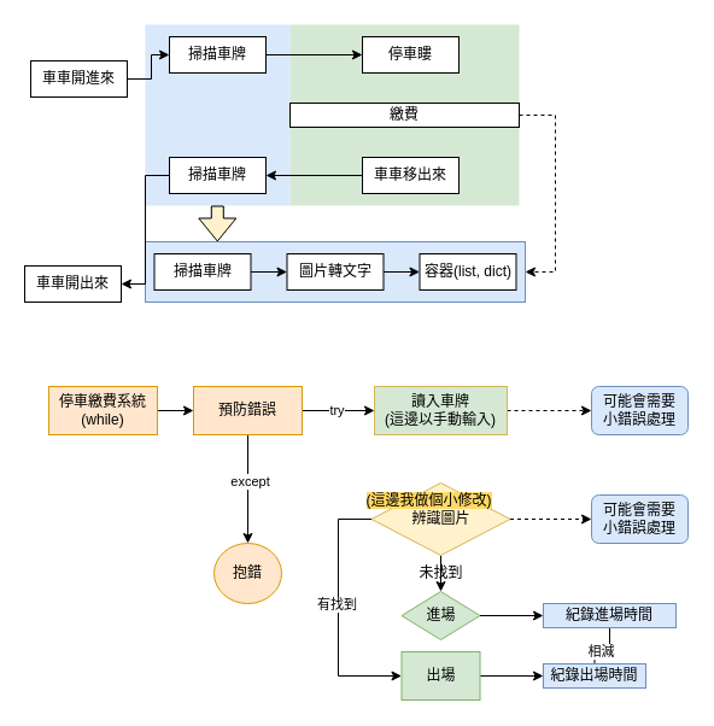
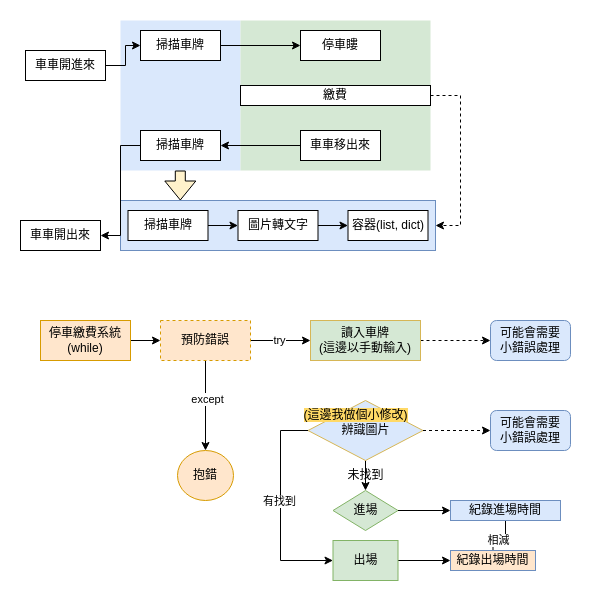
  <mxCell id="0" />
  <mxCell id="1" parent="0" />
  <mxCell id="2" value="" style="rounded=0;whiteSpace=wrap;html=1;fillColor=#dae8fc;strokeColor=#6c8ebf;" vertex="1" parent="1"><mxGeometry x="120" y="200" width="315" height="50" as="geometry" /></mxCell>
  <mxCell id="3" value="" style="rounded=0;whiteSpace=wrap;html=1;dashed=1;fillColor=#dae8fc;strokeColor=none;" vertex="1" parent="1"><mxGeometry x="120" y="20" width="120" height="150" as="geometry" /></mxCell>
  <mxCell id="4" value="" style="rounded=0;whiteSpace=wrap;html=1;dashed=1;fillColor=#d5e8d4;strokeColor=none;" vertex="1" parent="1"><mxGeometry x="240" y="20" width="190" height="150" as="geometry" /></mxCell>
  <mxCell id="5" style="edgeStyle=orthogonalEdgeStyle;rounded=0;orthogonalLoop=1;jettySize=auto;html=1;entryX=0;entryY=0.5;entryDx=0;entryDy=0;" edge="1" parent="1" source="6" target="8"><mxGeometry relative="1" as="geometry" /></mxCell>
  <mxCell id="6" value="車車開進來" style="rounded=0;whiteSpace=wrap;html=1;" vertex="1" parent="1"><mxGeometry x="25" y="50" width="80" height="30" as="geometry" /></mxCell>
  <mxCell id="7" style="edgeStyle=orthogonalEdgeStyle;rounded=0;orthogonalLoop=1;jettySize=auto;html=1;entryX=0;entryY=0.5;entryDx=0;entryDy=0;" edge="1" parent="1" source="8" target="11"><mxGeometry relative="1" as="geometry" /></mxCell>
  <mxCell id="8" value="掃描車牌" style="rounded=0;whiteSpace=wrap;html=1;" vertex="1" parent="1"><mxGeometry x="140" y="30" width="80" height="30" as="geometry" /></mxCell>
  <mxCell id="9" style="edgeStyle=orthogonalEdgeStyle;rounded=0;orthogonalLoop=1;jettySize=auto;html=1;entryX=1;entryY=0.5;entryDx=0;entryDy=0;" edge="1" parent="1" source="10" target="16"><mxGeometry relative="1" as="geometry" /></mxCell>
  <mxCell id="10" value="掃描車牌" style="rounded=0;whiteSpace=wrap;html=1;" vertex="1" parent="1"><mxGeometry x="140" y="130" width="80" height="30" as="geometry" /></mxCell>
  <mxCell id="11" value="停車瞜" style="rounded=0;whiteSpace=wrap;html=1;" vertex="1" parent="1"><mxGeometry x="300" y="30" width="80" height="30" as="geometry" /></mxCell>
  <mxCell id="12" style="edgeStyle=orthogonalEdgeStyle;rounded=0;orthogonalLoop=1;jettySize=auto;html=1;entryX=1;entryY=0.5;entryDx=0;entryDy=0;exitX=1;exitY=0.5;exitDx=0;exitDy=0;dashed=1;" edge="1" parent="1" source="13" target="2"><mxGeometry relative="1" as="geometry"><Array as="points"><mxPoint x="460" y="95" /><mxPoint x="460" y="225" /></Array></mxGeometry></mxCell>
  <mxCell id="13" value="繳費" style="rounded=0;whiteSpace=wrap;html=1;" vertex="1" parent="1"><mxGeometry x="240" y="85" width="190" height="20" as="geometry" /></mxCell>
  <mxCell id="14" style="edgeStyle=orthogonalEdgeStyle;rounded=0;orthogonalLoop=1;jettySize=auto;html=1;entryX=1;entryY=0.5;entryDx=0;entryDy=0;" edge="1" parent="1" source="15" target="10"><mxGeometry relative="1" as="geometry" /></mxCell>
  <mxCell id="15" value="車車移出來" style="rounded=0;whiteSpace=wrap;html=1;" vertex="1" parent="1"><mxGeometry x="300" y="130" width="80" height="30" as="geometry" /></mxCell>
  <mxCell id="16" value="車車開出來" style="rounded=0;whiteSpace=wrap;html=1;" vertex="1" parent="1"><mxGeometry x="20" y="220" width="80" height="30" as="geometry" /></mxCell>
  <mxCell id="17" style="edgeStyle=orthogonalEdgeStyle;rounded=0;orthogonalLoop=1;jettySize=auto;html=1;" edge="1" parent="1" source="18" target="20"><mxGeometry relative="1" as="geometry" /></mxCell>
  <mxCell id="18" value="掃描車牌" style="rounded=0;whiteSpace=wrap;html=1;" vertex="1" parent="1"><mxGeometry x="127.5" y="210" width="80" height="30" as="geometry" /></mxCell>
  <mxCell id="19" style="edgeStyle=orthogonalEdgeStyle;rounded=0;orthogonalLoop=1;jettySize=auto;html=1;entryX=0;entryY=0.5;entryDx=0;entryDy=0;" edge="1" parent="1" source="20" target="21"><mxGeometry relative="1" as="geometry" /></mxCell>
  <mxCell id="20" value="圖片轉文字" style="rounded=0;whiteSpace=wrap;html=1;" vertex="1" parent="1"><mxGeometry x="237.5" y="210" width="80" height="30" as="geometry" /></mxCell>
  <mxCell id="21" value="容器(list, dict)" style="rounded=0;whiteSpace=wrap;html=1;" vertex="1" parent="1"><mxGeometry x="347.5" y="210" width="80" height="30" as="geometry" /></mxCell>
  <mxCell id="22" value="" style="shape=flexArrow;endArrow=classic;html=1;rounded=0;fillColor=#fff2cc;strokeColor=default;" edge="1" parent="1"><mxGeometry width="50" height="50" relative="1" as="geometry"><mxPoint x="179.8" y="170" as="sourcePoint" /><mxPoint x="179.8" y="200" as="targetPoint" /></mxGeometry></mxCell>
  <mxCell id="23" style="edgeStyle=orthogonalEdgeStyle;rounded=0;orthogonalLoop=1;jettySize=auto;html=1;" edge="1" parent="1" source="24" target="30"><mxGeometry relative="1" as="geometry" /></mxCell>
  <mxCell id="24" value="停車繳費系統&lt;div&gt;(while)&lt;/div&gt;" style="rounded=0;whiteSpace=wrap;html=1;fillColor=#ffe6cc;strokeColor=#d79b00;" vertex="1" parent="1"><mxGeometry x="40" y="320" width="90" height="40" as="geometry" /></mxCell>
  <mxCell id="25" value="抱錯" style="ellipse;whiteSpace=wrap;html=1;fillColor=#ffe6cc;strokeColor=#d79b00;" vertex="1" parent="1"><mxGeometry x="177" y="450" width="56" height="50" as="geometry" /></mxCell>
  <mxCell id="26" style="edgeStyle=orthogonalEdgeStyle;rounded=0;orthogonalLoop=1;jettySize=auto;html=1;entryX=0;entryY=0.5;entryDx=0;entryDy=0;" edge="1" parent="1" source="30" target="32"><mxGeometry relative="1" as="geometry" /></mxCell>
  <mxCell id="27" value="try" style="edgeLabel;html=1;align=center;verticalAlign=middle;resizable=0;points=[];" vertex="1" connectable="0" parent="26"><mxGeometry x="-0.052" y="1" relative="1" as="geometry"><mxPoint as="offset" /></mxGeometry></mxCell>
  <mxCell id="28" style="edgeStyle=orthogonalEdgeStyle;rounded=0;orthogonalLoop=1;jettySize=auto;html=1;" edge="1" parent="1" source="30" target="25"><mxGeometry relative="1" as="geometry" /></mxCell>
  <mxCell id="29" value="except" style="edgeLabel;html=1;align=center;verticalAlign=middle;resizable=0;points=[];" vertex="1" connectable="0" parent="28"><mxGeometry x="-0.16" y="1" relative="1" as="geometry"><mxPoint as="offset" /></mxGeometry></mxCell>
- <mxCell id="30" value="預防錯誤" style="rounded=0;whiteSpace=wrap;html=1;fillColor=#ffe6cc;strokeColor=#d79b00;" vertex="1" parent="1"><mxGeometry x="160" y="320" width="90" height="40" as="geometry" /></mxCell>
+ <mxCell id="30" value="預防錯誤" style="rounded=0;whiteSpace=wrap;html=1;fillColor=#ffe6cc;strokeColor=#d79b00;dashed=1;" vertex="1" parent="1"><mxGeometry x="160" y="320" width="90" height="40" as="geometry" /></mxCell>
  <mxCell id="31" style="edgeStyle=orthogonalEdgeStyle;rounded=0;orthogonalLoop=1;jettySize=auto;html=1;dashed=1;" edge="1" parent="1" source="32" target="33"><mxGeometry relative="1" as="geometry" /></mxCell>
  <mxCell id="32" value="讀入車牌&lt;div&gt;(這邊以手動輸入)&lt;/div&gt;" style="rounded=0;whiteSpace=wrap;html=1;fillColor=#d5e8d4;strokeColor=#d6b656;" vertex="1" parent="1"><mxGeometry x="310" y="320" width="110" height="40" as="geometry" /></mxCell>
  <mxCell id="33" value="可能會需要&lt;br&gt;小錯誤處理" style="rounded=1;whiteSpace=wrap;html=1;fillColor=#dae8fc;strokeColor=#6c8ebf;" vertex="1" parent="1"><mxGeometry x="490" y="320" width="80" height="40" as="geometry" /></mxCell>
  <mxCell id="34" value="可能會需要&lt;br&gt;小錯誤處理" style="rounded=1;whiteSpace=wrap;html=1;fillColor=#dae8fc;strokeColor=#6c8ebf;" vertex="1" parent="1"><mxGeometry x="490" y="410" width="80" height="40" as="geometry" /></mxCell>
  <mxCell id="35" style="edgeStyle=orthogonalEdgeStyle;rounded=0;orthogonalLoop=1;jettySize=auto;html=1;entryX=0;entryY=0.5;entryDx=0;entryDy=0;" edge="1" parent="1" source="36" target="48"><mxGeometry relative="1" as="geometry" /></mxCell>
  <mxCell id="36" value="進場" style="rhombus;whiteSpace=wrap;html=1;fillColor=#d5e8d4;strokeColor=#82b366;" vertex="1" parent="1"><mxGeometry x="332.5" y="490" width="65" height="40" as="geometry" /></mxCell>
  <mxCell id="37" style="edgeStyle=orthogonalEdgeStyle;rounded=0;orthogonalLoop=1;jettySize=auto;html=1;entryX=0;entryY=0.5;entryDx=0;entryDy=0;dashed=1;" edge="1" parent="1" source="41" target="34"><mxGeometry relative="1" as="geometry" /></mxCell>
  <mxCell id="38" style="edgeStyle=orthogonalEdgeStyle;rounded=0;orthogonalLoop=1;jettySize=auto;html=1;entryX=0;entryY=0.5;entryDx=0;entryDy=0;" edge="1" parent="1" source="41" target="44"><mxGeometry relative="1" as="geometry"><mxPoint x="330" y="580" as="targetPoint" /><Array as="points"><mxPoint x="280" y="430" /><mxPoint x="280" y="560" /></Array></mxGeometry></mxCell>
  <mxCell id="39" value="有找到" style="edgeLabel;html=1;align=center;verticalAlign=middle;resizable=0;points=[];" vertex="1" connectable="0" parent="38"><mxGeometry x="0.162" y="-1" relative="1" as="geometry"><mxPoint x="-1" y="-24" as="offset" /></mxGeometry></mxCell>
  <mxCell id="40" style="edgeStyle=orthogonalEdgeStyle;rounded=0;orthogonalLoop=1;jettySize=auto;html=1;" edge="1" parent="1" source="41" target="36"><mxGeometry relative="1" as="geometry" /></mxCell>
- <mxCell id="41" value="辨識圖片" style="rhombus;whiteSpace=wrap;html=1;fillColor=#fff2cc;strokeColor=#d6b656;" vertex="1" parent="1"><mxGeometry x="307.5" y="400" width="115" height="60" as="geometry" /></mxCell>
+ <mxCell id="41" value="辨識圖片" style="rhombus;whiteSpace=wrap;html=1;fillColor=#dae8fc;strokeColor=#d6b656;" vertex="1" parent="1"><mxGeometry x="307.5" y="400" width="115" height="60" as="geometry" /></mxCell>
  <mxCell id="42" value="&lt;div&gt;&lt;span style=&quot;background-color: rgb(255, 217, 102);&quot;&gt;(這邊我&lt;span style=&quot;color: light-dark(rgb(0, 0, 0), rgb(255, 255, 255));&quot;&gt;做個小修改)&lt;/span&gt;&lt;/span&gt;&lt;/div&gt;" style="text;html=1;align=center;verticalAlign=middle;resizable=0;points=[];autosize=1;strokeColor=none;fillColor=none;" vertex="1" parent="1"><mxGeometry x="290" y="400" width="130" height="30" as="geometry" /></mxCell>
  <mxCell id="43" style="edgeStyle=orthogonalEdgeStyle;rounded=0;orthogonalLoop=1;jettySize=auto;html=1;" edge="1" parent="1" source="44" target="49"><mxGeometry relative="1" as="geometry" /></mxCell>
  <mxCell id="44" value="出場" style="rounded=0;whiteSpace=wrap;html=1;fillColor=#d5e8d4;strokeColor=#82b366;" vertex="1" parent="1"><mxGeometry x="332.5" y="540" width="65" height="40" as="geometry" /></mxCell>
  <mxCell id="45" value="未找到" style="text;html=1;align=center;verticalAlign=middle;resizable=0;points=[];autosize=1;strokeColor=none;fillColor=none;" vertex="1" parent="1"><mxGeometry x="335" y="460" width="60" height="30" as="geometry" /></mxCell>
  <mxCell id="46" style="edgeStyle=orthogonalEdgeStyle;rounded=0;orthogonalLoop=1;jettySize=auto;html=1;entryX=0.5;entryY=0;entryDx=0;entryDy=0;endArrow=none;endFill=0;" edge="1" parent="1" source="48" target="49"><mxGeometry relative="1" as="geometry" /></mxCell>
  <mxCell id="47" value="相減" style="edgeLabel;html=1;align=center;verticalAlign=middle;resizable=0;points=[];" vertex="1" connectable="0" parent="46"><mxGeometry x="0.318" y="-1" relative="1" as="geometry"><mxPoint as="offset" /></mxGeometry></mxCell>
  <mxCell id="48" value="紀錄進場時間" style="rounded=0;whiteSpace=wrap;html=1;fillColor=#dae8fc;strokeColor=#6c8ebf;" vertex="1" parent="1"><mxGeometry x="450" y="500" width="110" height="20" as="geometry" /></mxCell>
- <mxCell id="49" value="紀錄出場時間" style="rounded=0;whiteSpace=wrap;html=1;fillColor=#dae8fc;strokeColor=#6c8ebf;" vertex="1" parent="1"><mxGeometry x="450" y="550" width="85" height="20" as="geometry" /></mxCell>
+ <mxCell id="49" value="紀錄出場時間" style="rounded=0;whiteSpace=wrap;html=1;fillColor=#ffe6cc;strokeColor=#6c8ebf;" vertex="1" parent="1"><mxGeometry x="450" y="550" width="85" height="20" as="geometry" /></mxCell>
